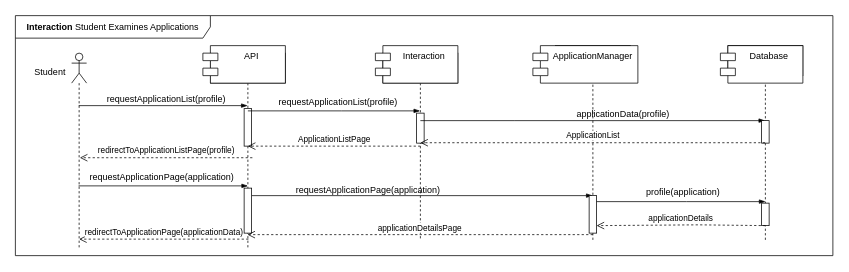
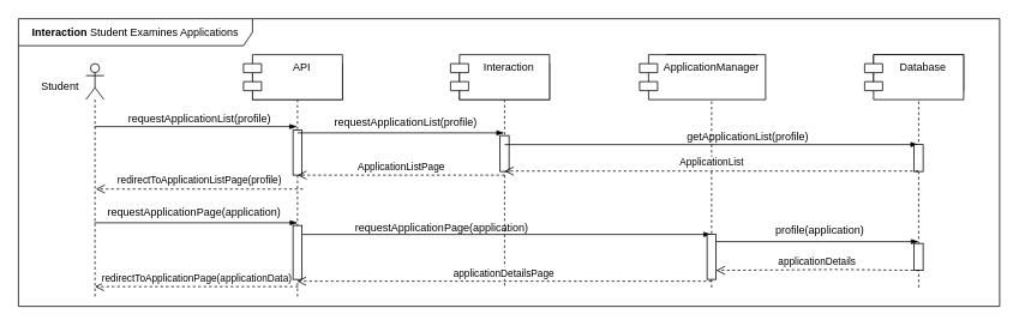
  <mxCell id="0" />
  <mxCell id="1" parent="0" />
  <mxCell id="2" value=":Object" style="shape=umlLifeline;perimeter=lifelinePerimeter;whiteSpace=wrap;html=1;container=1;dropTarget=0;collapsible=0;recursiveResize=0;outlineConnect=0;portConstraint=eastwest;newEdgeStyle={&quot;curved&quot;:0,&quot;rounded&quot;:0};" vertex="1" parent="1"><mxGeometry x="740" y="60" width="100" height="260" as="geometry" /></mxCell>
  <mxCell id="3" value="S&amp;amp;C" style="shape=umlLifeline;perimeter=lifelinePerimeter;whiteSpace=wrap;html=1;container=1;dropTarget=0;collapsible=0;recursiveResize=0;outlineConnect=0;portConstraint=eastwest;newEdgeStyle={&quot;edgeStyle&quot;:&quot;elbowEdgeStyle&quot;,&quot;elbow&quot;:&quot;vertical&quot;,&quot;curved&quot;:0,&quot;rounded&quot;:0};" parent="1" vertex="1"><mxGeometry x="280" width="100" height="260" as="geometry" y="70" /></mxCell>
  <mxCell id="4" value="" style="html=1;points=[[0,0,0,0,5],[0,1,0,0,-5],[1,0,0,0,5],[1,1,0,0,-5]];perimeter=orthogonalPerimeter;outlineConnect=0;targetShapes=umlLifeline;portConstraint=eastwest;newEdgeStyle={&quot;curved&quot;:0,&quot;rounded&quot;:0};" parent="3" vertex="1"><mxGeometry x="45" y="74" width="10" height="50" as="geometry" /></mxCell>
  <mxCell id="5" value="" style="shape=umlLifeline;perimeter=lifelinePerimeter;whiteSpace=wrap;html=1;container=1;dropTarget=0;collapsible=0;recursiveResize=0;outlineConnect=0;portConstraint=eastwest;newEdgeStyle={&quot;curved&quot;:0,&quot;rounded&quot;:0};participant=umlActor;" parent="1" vertex="1"><mxGeometry x="95" width="20" height="260" as="geometry" y="70" /></mxCell>
  <mxCell id="6" value="Student" style="text;html=1;align=center;verticalAlign=middle;resizable=0;points=[];autosize=1;strokeColor=none;fillColor=none;" parent="1" vertex="1"><mxGeometry x="36" y="80" width="60" height="30" as="geometry" /></mxCell>
  <mxCell id="7" value="" style="edgeStyle=elbowEdgeStyle;fontSize=12;html=1;endArrow=blockThin;endFill=1;rounded=0;" parent="1" source="5" edge="1"><mxGeometry width="160" relative="1" as="geometry"><mxPoint x="114.81" y="140" as="sourcePoint" /><mxPoint x="329.5" y="140" as="targetPoint" /><Array as="points"><mxPoint x="230" y="140" /></Array></mxGeometry></mxCell>
  <mxCell id="8" value="requestApplicationList(profile)" style="text;html=1;align=center;verticalAlign=middle;resizable=0;points=[];autosize=1;strokeColor=none;fillColor=none;" parent="1" vertex="1"><mxGeometry x="131" y="117" width="180" height="30" as="geometry" /></mxCell>
  <mxCell id="9" value="&lt;b&gt;Interaction&lt;/b&gt;&amp;nbsp;Student Examines Applications" style="shape=umlFrame;whiteSpace=wrap;html=1;pointerEvents=0;width=260;height=30;" parent="1" vertex="1"><mxGeometry x="20" y="20" width="1090" height="320" as="geometry" /></mxCell>
  <mxCell id="10" value="redirectToApplicationPage(applicationData)" style="html=1;verticalAlign=bottom;endArrow=open;dashed=1;endSize=8;curved=0;rounded=0;" parent="1" edge="1"><mxGeometry x="0.0" relative="1" as="geometry"><mxPoint x="330.69" y="318" as="sourcePoint" /><mxPoint x="105" y="318" as="targetPoint" /><Array as="points"><mxPoint x="241.19" y="318" /></Array><mxPoint as="offset" /></mxGeometry></mxCell>
  <mxCell id="11" value="API" style="shape=module;align=left;spacingLeft=20;align=center;verticalAlign=top;whiteSpace=wrap;html=1;" vertex="1" parent="1"><mxGeometry x="270" y="60" width="110" height="50" as="geometry" /></mxCell>
  <mxCell id="12" value=":Object" style="shape=umlLifeline;perimeter=lifelinePerimeter;whiteSpace=wrap;html=1;container=1;dropTarget=0;collapsible=0;recursiveResize=0;outlineConnect=0;portConstraint=eastwest;newEdgeStyle={&quot;curved&quot;:0,&quot;rounded&quot;:0};" vertex="1" parent="1"><mxGeometry x="510" width="100" height="250" as="geometry" y="70" /></mxCell>
  <mxCell id="13" value="" style="html=1;points=[[0,0,0,0,5],[0,1,0,0,-5],[1,0,0,0,5],[1,1,0,0,-5]];perimeter=orthogonalPerimeter;outlineConnect=0;targetShapes=umlLifeline;portConstraint=eastwest;newEdgeStyle={&quot;curved&quot;:0,&quot;rounded&quot;:0};" vertex="1" parent="12"><mxGeometry x="45" y="80" width="10" height="40" as="geometry" /></mxCell>
  <mxCell id="14" value="" style="edgeStyle=elbowEdgeStyle;fontSize=12;html=1;endArrow=blockThin;endFill=1;rounded=0;" edge="1" parent="1" target="12"><mxGeometry width="160" relative="1" as="geometry"><mxPoint x="330" y="147" as="sourcePoint" /><mxPoint x="554.5" y="147" as="targetPoint" /><Array as="points"><mxPoint x="455" y="147" /></Array></mxGeometry></mxCell>
  <mxCell id="15" value="Interaction" style="shape=module;align=left;spacingLeft=20;align=center;verticalAlign=top;whiteSpace=wrap;html=1;" vertex="1" parent="1"><mxGeometry x="500" y="60" width="110" height="50" as="geometry" /></mxCell>
  <mxCell id="16" value="ApplicationManager" style="shape=module;align=left;spacingLeft=20;align=center;verticalAlign=top;whiteSpace=wrap;html=1;" vertex="1" parent="1"><mxGeometry x="710" y="60" width="140" height="50" as="geometry" /></mxCell>
  <mxCell id="17" value="" style="edgeStyle=elbowEdgeStyle;fontSize=12;html=1;endArrow=blockThin;endFill=1;rounded=0;elbow=vertical;" edge="1" parent="1" target="18"><mxGeometry x="-0.043" y="30" width="160" relative="1" as="geometry"><mxPoint x="560" y="160" as="sourcePoint" /><mxPoint x="790" y="160" as="targetPoint" /><Array as="points"><mxPoint x="685" y="160" /></Array><mxPoint as="offset" /></mxGeometry></mxCell>
  <mxCell id="18" value=":Object" style="shape=umlLifeline;perimeter=lifelinePerimeter;whiteSpace=wrap;html=1;container=1;dropTarget=0;collapsible=0;recursiveResize=0;outlineConnect=0;portConstraint=eastwest;newEdgeStyle={&quot;curved&quot;:0,&quot;rounded&quot;:0};" vertex="1" parent="1"><mxGeometry x="970" y="60" width="100" height="260" as="geometry" /></mxCell>
  <mxCell id="19" value="" style="html=1;points=[[0,0,0,0,5],[0,1,0,0,-5],[1,0,0,0,5],[1,1,0,0,-5]];perimeter=orthogonalPerimeter;outlineConnect=0;targetShapes=umlLifeline;portConstraint=eastwest;newEdgeStyle={&quot;curved&quot;:0,&quot;rounded&quot;:0};" vertex="1" parent="18"><mxGeometry x="45" y="100" width="10" height="30" as="geometry" /></mxCell>
  <mxCell id="20" value="" style="html=1;points=[[0,0,0,0,5],[0,1,0,0,-5],[1,0,0,0,5],[1,1,0,0,-5]];perimeter=orthogonalPerimeter;outlineConnect=0;targetShapes=umlLifeline;portConstraint=eastwest;newEdgeStyle={&quot;curved&quot;:0,&quot;rounded&quot;:0};" vertex="1" parent="18"><mxGeometry x="45" y="210" width="10" height="30" as="geometry" /></mxCell>
  <mxCell id="21" value="Database" style="shape=module;align=left;spacingLeft=20;align=center;verticalAlign=top;whiteSpace=wrap;html=1;" vertex="1" parent="1"><mxGeometry x="960" y="60" width="110" height="50" as="geometry" /></mxCell>
  <mxCell id="22" value="requestApplicationList(profile)" style="text;html=1;align=center;verticalAlign=middle;resizable=0;points=[];autosize=1;strokeColor=none;fillColor=none;" vertex="1" parent="1"><mxGeometry x="360" y="120" width="180" height="30" as="geometry" /></mxCell>
  <mxCell id="23" value="ApplicationListPage" style="html=1;verticalAlign=bottom;endArrow=open;dashed=1;endSize=8;curved=0;rounded=0;" edge="1" parent="1"><mxGeometry x="-0.002" relative="1" as="geometry"><mxPoint x="560" y="194" as="sourcePoint" /><mxPoint x="330" y="194" as="targetPoint" /><Array as="points"><mxPoint x="466" y="194" /></Array><mxPoint as="offset" /></mxGeometry></mxCell>
- <mxCell id="24" value="applicationData(profile)" style="text;html=1;align=center;verticalAlign=middle;resizable=0;points=[];autosize=1;strokeColor=none;fillColor=none;" vertex="1" parent="1"><mxGeometry x="750" y="136" width="160" height="30" as="geometry" /></mxCell>
+ <mxCell id="24" value="getApplicationList(profile)" style="text;html=1;align=center;verticalAlign=middle;resizable=0;points=[];autosize=1;strokeColor=none;fillColor=none;" vertex="1" parent="1"><mxGeometry x="750" y="136" width="160" height="30" as="geometry" /></mxCell>
  <mxCell id="25" value="requestApplicationPage(application)" style="text;html=1;align=center;verticalAlign=middle;resizable=0;points=[];autosize=1;strokeColor=none;fillColor=none;" vertex="1" parent="1"><mxGeometry x="105" y="220" width="220" height="30" as="geometry" /></mxCell>
  <mxCell id="26" value="" style="edgeStyle=elbowEdgeStyle;fontSize=12;html=1;endArrow=blockThin;endFill=1;rounded=0;" edge="1" parent="1"><mxGeometry width="160" relative="1" as="geometry"><mxPoint x="104.25" y="247" as="sourcePoint" /><mxPoint x="330" y="247" as="targetPoint" /><Array as="points"><mxPoint x="230.25" y="247" /></Array></mxGeometry></mxCell>
  <mxCell id="27" value="redirectToApplicationListPage(profile)" style="html=1;verticalAlign=bottom;endArrow=open;dashed=1;endSize=8;curved=0;rounded=0;" edge="1" parent="1"><mxGeometry relative="1" as="geometry"><mxPoint x="336" y="209.47" as="sourcePoint" /><mxPoint x="106" y="209.47" as="targetPoint" /><Array as="points" /></mxGeometry></mxCell>
  <mxCell id="28" value="" style="edgeStyle=elbowEdgeStyle;fontSize=12;html=1;endArrow=blockThin;endFill=1;rounded=0;" edge="1" parent="1" source="36" target="2"><mxGeometry width="160" relative="1" as="geometry"><mxPoint x="330" y="260" as="sourcePoint" /><mxPoint x="555.75" y="260" as="targetPoint" /><Array as="points"><mxPoint x="456" y="260" /></Array></mxGeometry></mxCell>
  <mxCell id="29" value="requestApplicationPage(application)" style="text;html=1;align=center;verticalAlign=middle;resizable=0;points=[];autosize=1;strokeColor=none;fillColor=none;" vertex="1" parent="1"><mxGeometry x="380" y="238" width="220" height="30" as="geometry" /></mxCell>
  <mxCell id="30" value="ApplicationList" style="html=1;verticalAlign=bottom;endArrow=open;dashed=1;endSize=8;curved=0;rounded=0;" edge="1" parent="1"><mxGeometry relative="1" as="geometry"><mxPoint x="1019.5" y="189.47" as="sourcePoint" /><mxPoint x="560" y="189.47" as="targetPoint" /><Array as="points"><mxPoint x="696" y="189.47" /></Array></mxGeometry></mxCell>
  <mxCell id="31" value="profile(application)" style="text;html=1;align=center;verticalAlign=middle;resizable=0;points=[];autosize=1;strokeColor=none;fillColor=none;" vertex="1" parent="1"><mxGeometry x="840" y="240" width="140" height="30" as="geometry" /></mxCell>
  <mxCell id="32" value="" style="edgeStyle=elbowEdgeStyle;fontSize=12;html=1;endArrow=blockThin;endFill=1;rounded=0;" edge="1" parent="1"><mxGeometry width="160" relative="1" as="geometry"><mxPoint x="790" y="268" as="sourcePoint" /><mxPoint x="1020" y="268" as="targetPoint" /><Array as="points"><mxPoint x="915" y="268" /></Array></mxGeometry></mxCell>
  <mxCell id="33" value="" style="html=1;points=[[0,0,0,0,5],[0,1,0,0,-5],[1,0,0,0,5],[1,1,0,0,-5]];perimeter=orthogonalPerimeter;outlineConnect=0;targetShapes=umlLifeline;portConstraint=eastwest;newEdgeStyle={&quot;curved&quot;:0,&quot;rounded&quot;:0};" vertex="1" parent="1"><mxGeometry x="785" y="260" width="10" height="50" as="geometry" /></mxCell>
  <mxCell id="34" value="applicationDetails" style="html=1;verticalAlign=bottom;endArrow=open;dashed=1;endSize=8;curved=0;rounded=0;" edge="1" parent="1"><mxGeometry relative="1" as="geometry"><mxPoint x="1020" y="300" as="sourcePoint" /><mxPoint x="795" y="300" as="targetPoint" /><Array as="points"><mxPoint x="931" y="298.95" /></Array></mxGeometry></mxCell>
  <mxCell id="35" value="" style="edgeStyle=elbowEdgeStyle;fontSize=12;html=1;endArrow=blockThin;endFill=1;rounded=0;" edge="1" parent="1" target="36"><mxGeometry width="160" relative="1" as="geometry"><mxPoint x="330" y="260" as="sourcePoint" /><mxPoint x="790" y="260" as="targetPoint" /><Array as="points" /></mxGeometry></mxCell>
  <mxCell id="36" value="" style="html=1;points=[[0,0,0,0,5],[0,1,0,0,-5],[1,0,0,0,5],[1,1,0,0,-5]];perimeter=orthogonalPerimeter;outlineConnect=0;targetShapes=umlLifeline;portConstraint=eastwest;newEdgeStyle={&quot;curved&quot;:0,&quot;rounded&quot;:0};" vertex="1" parent="1"><mxGeometry x="325" y="250" width="10" height="60" as="geometry" /></mxCell>
  <mxCell id="37" value="applicationDetailsPage" style="html=1;verticalAlign=bottom;endArrow=open;dashed=1;endSize=8;curved=0;rounded=0;" edge="1" parent="1"><mxGeometry x="0.001" relative="1" as="geometry"><mxPoint x="790" y="312" as="sourcePoint" /><mxPoint x="329.447" y="312" as="targetPoint" /><Array as="points"><mxPoint x="760" y="312" /></Array><mxPoint as="offset" /></mxGeometry></mxCell>
